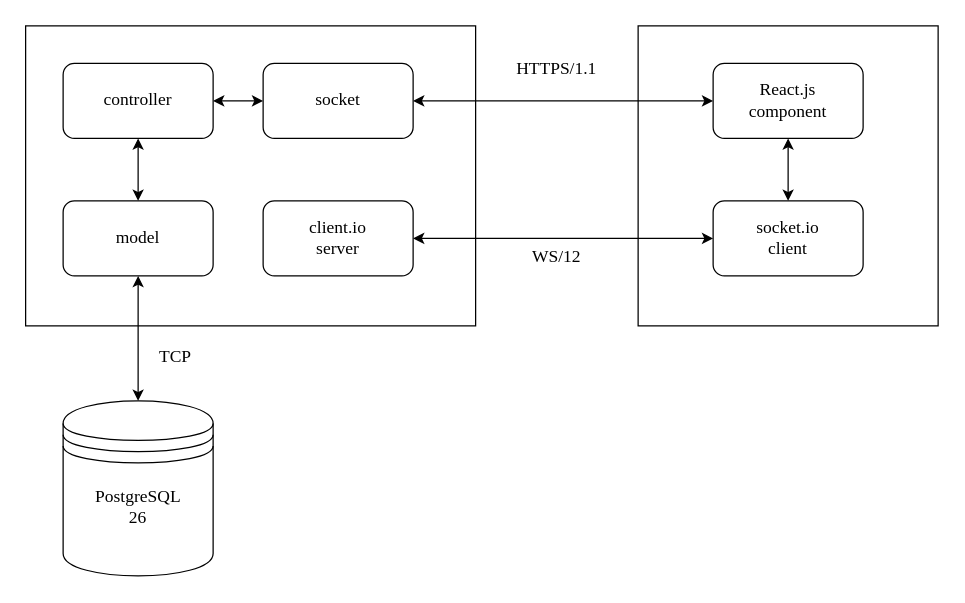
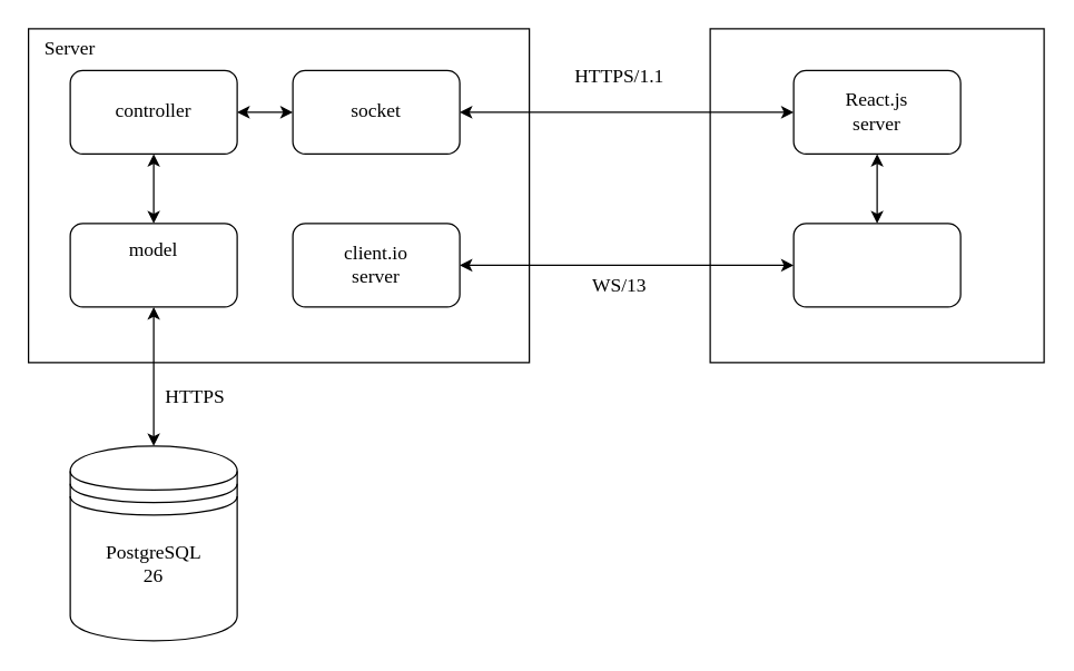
  <mxCell id="0" />
  <mxCell id="1" parent="0" />
  <mxCell id="2" value="" style="rounded=0;whiteSpace=wrap;html=1;fontFamily=Times New Roman;fontSize=14;" parent="1" vertex="1"><mxGeometry y="20" width="360" height="240" as="geometry" x="20" /></mxCell>
  <mxCell id="3" value="" style="rounded=0;whiteSpace=wrap;html=1;fontFamily=Times New Roman;fontSize=14;" parent="1" vertex="1"><mxGeometry x="510" y="20" width="240" height="240" as="geometry" /></mxCell>
+ <mxCell id="4" value="Server" style="text;html=1;align=center;verticalAlign=middle;whiteSpace=wrap;rounded=0;fontFamily=Times New Roman;fontSize=14;" parent="1" vertex="1"><mxGeometry y="20" width="60" height="30" as="geometry" x="20" /></mxCell>
  <mxCell id="5" value="" style="endArrow=classic;startArrow=classic;html=1;rounded=0;entryX=0;entryY=0.5;entryDx=0;entryDy=0;exitX=1;exitY=0.5;exitDx=0;exitDy=0;fontFamily=Times New Roman;fontSize=14;" parent="1" source="10" edge="1"><mxGeometry width="50" height="50" relative="1" as="geometry"><mxPoint x="350" y="190" as="sourcePoint" /><mxPoint x="570" y="190" as="targetPoint" /></mxGeometry></mxCell>
  <mxCell id="6" value="HTTPS/1.1" style="text;html=1;align=center;verticalAlign=middle;whiteSpace=wrap;rounded=0;fontFamily=Times New Roman;fontSize=14;" parent="1" vertex="1"><mxGeometry x="415" y="40" width="60" height="30" as="geometry" /></mxCell>
- <mxCell id="7" value="WS/12" style="text;html=1;align=center;verticalAlign=middle;whiteSpace=wrap;rounded=0;fontFamily=Times New Roman;fontSize=14;" parent="1" vertex="1"><mxGeometry x="415" y="190" width="60" height="30" as="geometry" /></mxCell>
+ <mxCell id="7" value="WS/13" style="text;html=1;align=center;verticalAlign=middle;whiteSpace=wrap;rounded=0;fontFamily=Times New Roman;fontSize=14;" parent="1" vertex="1"><mxGeometry x="415" y="190" width="60" height="30" as="geometry" /></mxCell>
  <mxCell id="8" value="" style="endArrow=classic;startArrow=classic;html=1;rounded=0;entryX=0.5;entryY=1;entryDx=0;entryDy=0;fontFamily=Times New Roman;fontSize=14;" parent="1" edge="1"><mxGeometry width="50" height="50" relative="1" as="geometry"><mxPoint x="630" y="160" as="sourcePoint" /><mxPoint x="630" y="110" as="targetPoint" /></mxGeometry></mxCell>
  <mxCell id="9" value="" style="rounded=1;whiteSpace=wrap;html=1;fontFamily=Times New Roman;fontSize=14;" parent="1" vertex="1"><mxGeometry x="210" y="50" width="120" height="60" as="geometry" /></mxCell>
  <mxCell id="10" value="" style="rounded=1;whiteSpace=wrap;html=1;fontFamily=Times New Roman;fontSize=14;" parent="1" vertex="1"><mxGeometry x="210" y="160" width="120" height="60" as="geometry" /></mxCell>
  <mxCell id="11" value="" style="rounded=1;whiteSpace=wrap;html=1;fontFamily=Times New Roman;fontSize=14;" parent="1" vertex="1"><mxGeometry x="570" y="50" width="120" height="60" as="geometry" /></mxCell>
  <mxCell id="12" value="" style="rounded=1;whiteSpace=wrap;html=1;fontFamily=Times New Roman;fontSize=14;" parent="1" vertex="1"><mxGeometry x="570" y="160" width="120" height="60" as="geometry" /></mxCell>
- <mxCell id="13" value="React.js component" style="text;html=1;align=center;verticalAlign=middle;whiteSpace=wrap;rounded=0;fontFamily=Times New Roman;fontSize=14;" parent="1" vertex="1"><mxGeometry x="600" y="65" width="60" height="30" as="geometry" /></mxCell>
- <mxCell id="14" value="socket.io client" style="text;html=1;align=center;verticalAlign=middle;whiteSpace=wrap;rounded=0;fontFamily=Times New Roman;fontSize=14;" parent="1" vertex="1"><mxGeometry x="600" y="175" width="60" height="30" as="geometry" /></mxCell>
+ <mxCell id="13" value="React.js server" style="text;html=1;align=center;verticalAlign=middle;whiteSpace=wrap;rounded=0;fontFamily=Times New Roman;fontSize=14;" parent="1" vertex="1"><mxGeometry x="600" y="65" width="60" height="30" as="geometry" /></mxCell>
  <mxCell id="15" value="client.io server" style="text;html=1;align=center;verticalAlign=middle;whiteSpace=wrap;rounded=0;fontFamily=Times New Roman;fontSize=14;" parent="1" vertex="1"><mxGeometry x="240" y="175" width="60" height="30" as="geometry" /></mxCell>
  <mxCell id="16" value="socket" style="text;html=1;align=center;verticalAlign=middle;whiteSpace=wrap;rounded=0;fontFamily=Times New Roman;fontSize=14;" parent="1" vertex="1"><mxGeometry x="240" y="65" width="60" height="30" as="geometry" /></mxCell>
  <mxCell id="17" value="" style="rounded=1;whiteSpace=wrap;html=1;fontFamily=Times New Roman;fontSize=14;" parent="1" vertex="1"><mxGeometry x="50" y="50" width="120" height="60" as="geometry" /></mxCell>
  <mxCell id="18" value="" style="rounded=1;whiteSpace=wrap;html=1;fontFamily=Times New Roman;fontSize=14;" parent="1" vertex="1"><mxGeometry x="50" y="160" width="120" height="60" as="geometry" /></mxCell>
  <mxCell id="19" value="controller" style="text;html=1;align=center;verticalAlign=middle;whiteSpace=wrap;rounded=0;fontFamily=Times New Roman;fontSize=14;" parent="1" vertex="1"><mxGeometry x="80" y="65" width="60" height="30" as="geometry" /></mxCell>
- <mxCell id="20" value="model" style="text;html=1;align=center;verticalAlign=middle;whiteSpace=wrap;rounded=0;fontFamily=Times New Roman;fontSize=14;" parent="1" vertex="1"><mxGeometry x="80" y="175" width="60" height="30" as="geometry" /></mxCell>
+ <mxCell id="20" value="model" style="text;html=1;align=center;verticalAlign=middle;whiteSpace=wrap;rounded=0;fontFamily=Times New Roman;fontSize=14;" parent="1" vertex="1"><mxGeometry x="80" y="165" width="60" height="30" as="geometry" /></mxCell>
  <mxCell id="21" value="" style="endArrow=classic;startArrow=classic;html=1;rounded=0;entryX=0;entryY=0.5;entryDx=0;entryDy=0;exitX=1;exitY=0.5;exitDx=0;exitDy=0;fontFamily=Times New Roman;fontSize=14;" parent="1" source="17" target="9" edge="1"><mxGeometry width="50" height="50" relative="1" as="geometry"><mxPoint x="220" y="190" as="sourcePoint" /><mxPoint x="270" y="140" as="targetPoint" /></mxGeometry></mxCell>
  <mxCell id="22" value="" style="endArrow=classic;startArrow=classic;html=1;rounded=0;entryX=0.5;entryY=1;entryDx=0;entryDy=0;fontFamily=Times New Roman;fontSize=14;" parent="1" source="18" target="17" edge="1"><mxGeometry width="50" height="50" relative="1" as="geometry"><mxPoint x="220" y="190" as="sourcePoint" /><mxPoint x="270" y="140" as="targetPoint" /></mxGeometry></mxCell>
  <mxCell id="23" value="" style="shape=datastore;whiteSpace=wrap;html=1;fontFamily=Times New Roman;fontSize=14;" parent="1" vertex="1"><mxGeometry x="50" y="320" width="120" height="140" as="geometry" /></mxCell>
  <mxCell id="24" value="" style="endArrow=classic;startArrow=classic;html=1;rounded=0;entryX=0.5;entryY=1;entryDx=0;entryDy=0;exitX=0.5;exitY=0;exitDx=0;exitDy=0;fontFamily=Times New Roman;fontSize=14;" parent="1" source="23" target="18" edge="1"><mxGeometry width="50" height="50" relative="1" as="geometry"><mxPoint x="220" y="290" as="sourcePoint" /><mxPoint x="270" y="240" as="targetPoint" /></mxGeometry></mxCell>
- <mxCell id="25" value="TCP" style="text;html=1;align=center;verticalAlign=middle;whiteSpace=wrap;rounded=0;fontFamily=Times New Roman;fontSize=14;" parent="1" vertex="1"><mxGeometry x="110" y="270" width="60" height="30" as="geometry" /></mxCell>
+ <mxCell id="25" value="HTTPS" style="text;html=1;align=center;verticalAlign=middle;whiteSpace=wrap;rounded=0;fontFamily=Times New Roman;fontSize=14;" parent="1" vertex="1"><mxGeometry x="110" y="270" width="60" height="30" as="geometry" /></mxCell>
  <mxCell id="26" value="PostgreSQL 26" style="text;html=1;align=center;verticalAlign=middle;whiteSpace=wrap;rounded=0;fontFamily=Times New Roman;fontSize=14;" parent="1" vertex="1"><mxGeometry x="80" y="390" width="60" height="30" as="geometry" /></mxCell>
  <mxCell id="27" value="" style="endArrow=classic;startArrow=classic;html=1;rounded=0;exitX=1;exitY=0.5;exitDx=0;exitDy=0;entryX=0;entryY=0.5;entryDx=0;entryDy=0;" edge="1" parent="1" source="9" target="11"><mxGeometry width="50" height="50" relative="1" as="geometry"><mxPoint x="420" y="190" as="sourcePoint" /><mxPoint x="470" y="140" as="targetPoint" /></mxGeometry></mxCell>
